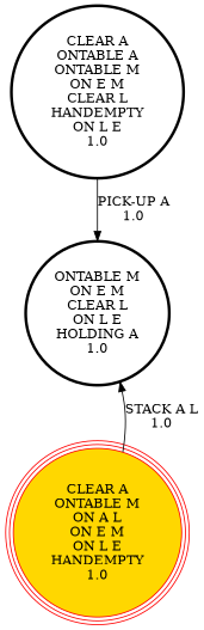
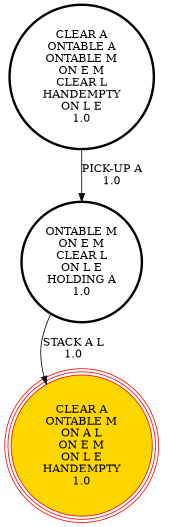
  digraph {
    node [penwidth=3 shape=circle]
    "ONTABLE M\nON E M\nCLEAR L\nON L E\nHOLDING A\n1.0\n"
    "CLEAR A\nONTABLE M\nON A L\nON E M\nON L E\nHANDEMPTY\n1.0\n" [color=red fillcolor=gold peripheries=3 style=filled penwidth=""]
    "CLEAR A\nONTABLE A\nONTABLE M\nON E M\nCLEAR L\nHANDEMPTY\nON L E\n1.0\n"
-   "CLEAR A\nONTABLE M\nON A L\nON E M\nON L E\nHANDEMPTY\n1.0\n" -> "ONTABLE M\nON E M\nCLEAR L\nON L E\nHOLDING A\n1.0\n" [label="STACK A L\n1.0\n"]
+   "ONTABLE M\nON E M\nCLEAR L\nON L E\nHOLDING A\n1.0\n" -> "CLEAR A\nONTABLE M\nON A L\nON E M\nON L E\nHANDEMPTY\n1.0\n" [label="STACK A L\n1.0\n"]
    "CLEAR A\nONTABLE A\nONTABLE M\nON E M\nCLEAR L\nHANDEMPTY\nON L E\n1.0\n" -> "ONTABLE M\nON E M\nCLEAR L\nON L E\nHOLDING A\n1.0\n" [label="PICK-UP A\n1.0\n"]
  }
